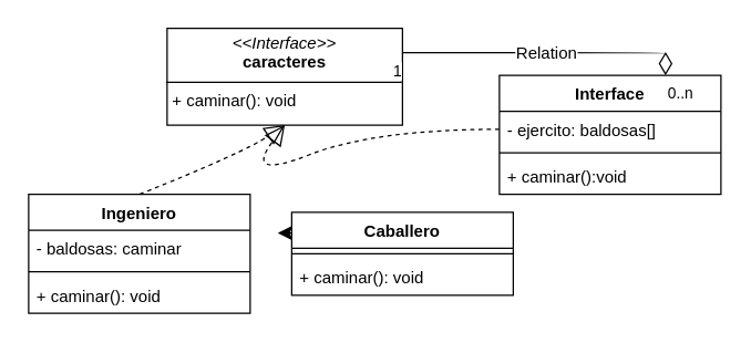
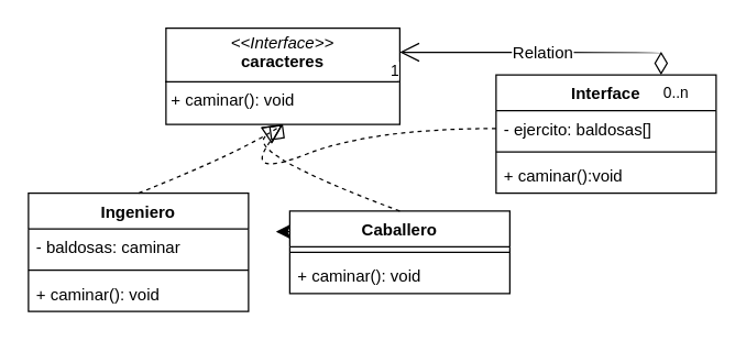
  <mxCell id="0" />
  <mxCell id="1" parent="0" />
  <mxCell id="2" value="&lt;p style=&quot;margin:0px;margin-top:4px;text-align:center;&quot;&gt;&lt;i&gt;&amp;lt;&amp;lt;Interface&amp;gt;&amp;gt;&lt;/i&gt;&lt;br&gt;&lt;b&gt;caracteres&lt;/b&gt;&lt;/p&gt;&lt;hr size=&quot;1&quot; style=&quot;border-style:solid;&quot;&gt;&lt;p style=&quot;margin:0px;margin-left:4px;&quot;&gt;+ caminar(): void&lt;/p&gt;" style="verticalAlign=top;align=left;overflow=fill;html=1;whiteSpace=wrap;" vertex="1" parent="1"><mxGeometry x="120" y="20" width="170" height="70" as="geometry" /></mxCell>
  <mxCell id="3" value="Ingeniero" style="swimlane;fontStyle=1;align=center;verticalAlign=top;childLayout=stackLayout;horizontal=1;startSize=26;horizontalStack=0;resizeParent=1;resizeParentMax=0;resizeLast=0;collapsible=1;marginBottom=0;whiteSpace=wrap;html=1;" vertex="1" parent="1"><mxGeometry x="20" y="140" width="160" height="86" as="geometry" /></mxCell>
  <mxCell id="4" value="- baldosas: caminar" style="text;strokeColor=none;fillColor=none;align=left;verticalAlign=top;spacingLeft=4;spacingRight=4;overflow=hidden;rotatable=0;points=[[0,0.5],[1,0.5]];portConstraint=eastwest;whiteSpace=wrap;html=1;" vertex="1" parent="3"><mxGeometry y="26" width="160" height="26" as="geometry" /></mxCell>
  <mxCell id="5" value="" style="line;strokeWidth=1;fillColor=none;align=left;verticalAlign=middle;spacingTop=-1;spacingLeft=3;spacingRight=3;rotatable=0;labelPosition=right;points=[];portConstraint=eastwest;strokeColor=inherit;" vertex="1" parent="3"><mxGeometry y="52" width="160" height="8" as="geometry" /></mxCell>
  <mxCell id="6" value="+ caminar(): void" style="text;strokeColor=none;fillColor=none;align=left;verticalAlign=top;spacingLeft=4;spacingRight=4;overflow=hidden;rotatable=0;points=[[0,0.5],[1,0.5]];portConstraint=eastwest;whiteSpace=wrap;html=1;" vertex="1" parent="3"><mxGeometry y="60" width="160" height="26" as="geometry" /></mxCell>
  <mxCell id="7" style="edgeStyle=none;curved=1;rounded=0;orthogonalLoop=1;jettySize=auto;html=1;exitX=0;exitY=0.25;exitDx=0;exitDy=0;fontSize=12;startSize=8;endSize=8;" edge="1" parent="1" source="8"><mxGeometry relative="1" as="geometry"><mxPoint x="200" y="168" as="targetPoint" /></mxGeometry></mxCell>
  <mxCell id="8" value="Caballero" style="swimlane;fontStyle=1;align=center;verticalAlign=top;childLayout=stackLayout;horizontal=1;startSize=26;horizontalStack=0;resizeParent=1;resizeParentMax=0;resizeLast=0;collapsible=1;marginBottom=0;whiteSpace=wrap;html=1;" vertex="1" parent="1"><mxGeometry x="210" y="153" width="160" height="60" as="geometry" /></mxCell>
  <mxCell id="9" value="" style="line;strokeWidth=1;fillColor=none;align=left;verticalAlign=middle;spacingTop=-1;spacingLeft=3;spacingRight=3;rotatable=0;labelPosition=right;points=[];portConstraint=eastwest;strokeColor=inherit;" vertex="1" parent="8"><mxGeometry y="26" width="160" height="8" as="geometry" /></mxCell>
  <mxCell id="10" value="+ caminar(): void" style="text;strokeColor=none;fillColor=none;align=left;verticalAlign=top;spacingLeft=4;spacingRight=4;overflow=hidden;rotatable=0;points=[[0,0.5],[1,0.5]];portConstraint=eastwest;whiteSpace=wrap;html=1;" vertex="1" parent="8"><mxGeometry y="34" width="160" height="26" as="geometry" /></mxCell>
  <mxCell id="11" value="Interface" style="swimlane;fontStyle=1;align=center;verticalAlign=top;childLayout=stackLayout;horizontal=1;startSize=26;horizontalStack=0;resizeParent=1;resizeParentMax=0;resizeLast=0;collapsible=1;marginBottom=0;whiteSpace=wrap;html=1;" vertex="1" parent="1"><mxGeometry x="360" y="54" width="160" height="86" as="geometry" /></mxCell>
  <mxCell id="12" value="- ejercito: baldosas[]" style="text;strokeColor=none;fillColor=none;align=left;verticalAlign=top;spacingLeft=4;spacingRight=4;overflow=hidden;rotatable=0;points=[[0,0.5],[1,0.5]];portConstraint=eastwest;whiteSpace=wrap;html=1;" vertex="1" parent="11"><mxGeometry y="26" width="160" height="26" as="geometry" /></mxCell>
  <mxCell id="13" value="" style="line;strokeWidth=1;fillColor=none;align=left;verticalAlign=middle;spacingTop=-1;spacingLeft=3;spacingRight=3;rotatable=0;labelPosition=right;points=[];portConstraint=eastwest;strokeColor=inherit;" vertex="1" parent="11"><mxGeometry y="52" width="160" height="8" as="geometry" /></mxCell>
  <mxCell id="14" value="+ caminar():void" style="text;strokeColor=none;fillColor=none;align=left;verticalAlign=top;spacingLeft=4;spacingRight=4;overflow=hidden;rotatable=0;points=[[0,0.5],[1,0.5]];portConstraint=eastwest;whiteSpace=wrap;html=1;" vertex="1" parent="11"><mxGeometry y="60" width="160" height="26" as="geometry" /></mxCell>
- <mxCell id="15" value="Relation" style="endArrow=none;html=1;endSize=12;startArrow=diamondThin;startSize=14;startFill=0;edgeStyle=orthogonalEdgeStyle;rounded=0;fontSize=12;curved=1;exitX=0.75;exitY=0;exitDx=0;exitDy=0;entryX=1;entryY=0.25;entryDx=0;entryDy=0;" edge="1" parent="1" source="11" target="2"><mxGeometry relative="1" as="geometry"><mxPoint x="220" y="190" as="sourcePoint" /><mxPoint x="380" y="190" as="targetPoint" /></mxGeometry></mxCell>
+ <mxCell id="15" value="Relation" style="endArrow=open;html=1;endSize=12;startArrow=diamondThin;startSize=14;startFill=0;edgeStyle=orthogonalEdgeStyle;rounded=0;fontSize=12;curved=1;exitX=0.75;exitY=0;exitDx=0;exitDy=0;entryX=1;entryY=0.25;entryDx=0;entryDy=0;" edge="1" parent="1" source="11" target="2"><mxGeometry relative="1" as="geometry"><mxPoint x="220" y="190" as="sourcePoint" /><mxPoint x="380" y="190" as="targetPoint" /></mxGeometry></mxCell>
  <mxCell id="16" value="0..n" style="edgeLabel;resizable=0;html=1;align=left;verticalAlign=top;" connectable="0" vertex="1" parent="15"><mxGeometry x="-1" relative="1" as="geometry" /></mxCell>
  <mxCell id="17" value="1" style="edgeLabel;resizable=0;html=1;align=right;verticalAlign=top;" connectable="0" vertex="1" parent="15"><mxGeometry x="1" relative="1" as="geometry" /></mxCell>
- <mxCell id="18" value="" style="endArrow=block;dashed=1;endFill=0;endSize=12;html=1;rounded=0;fontSize=12;curved=1;exitX=0;exitY=0.5;exitDx=0;exitDy=0;entryX=0.5;entryY=1;entryDx=0;entryDy=0;" edge="1" parent="1" source="12" target="2"><mxGeometry width="160" relative="1" as="geometry"><mxPoint x="220" y="190" as="sourcePoint" /><mxPoint x="380" y="190" as="targetPoint" /><Array as="points"><mxPoint x="270" y="93" /><mxPoint x="175" y="130" /></Array></mxGeometry></mxCell>
- <mxCell id="19" value="" style="endArrow=block;dashed=1;endFill=0;endSize=12;html=1;rounded=0;fontSize=12;curved=1;exitX=0.5;exitY=0;exitDx=0;exitDy=0;entryX=0.5;entryY=1;entryDx=0;entryDy=0;" edge="1" parent="1" source="3" target="2"><mxGeometry width="160" relative="1" as="geometry"><mxPoint x="220" y="190" as="sourcePoint" /><mxPoint x="380" y="190" as="targetPoint" /><Array as="points"><mxPoint x="175" y="110" /></Array></mxGeometry></mxCell>
+ <mxCell id="18" value="" style="endArrow=diamond;dashed=1;endFill=0;endSize=12;html=1;rounded=0;fontSize=12;curved=1;exitX=0;exitY=0.5;exitDx=0;exitDy=0;entryX=0.5;entryY=1;entryDx=0;entryDy=0;" edge="1" parent="1" source="12" target="2"><mxGeometry width="160" relative="1" as="geometry"><mxPoint x="220" y="190" as="sourcePoint" /><mxPoint x="380" y="190" as="targetPoint" /><Array as="points"><mxPoint x="270" y="93" /><mxPoint x="175" y="130" /></Array></mxGeometry></mxCell>
+ <mxCell id="19" value="" style="endArrow=open;dashed=1;endFill=0;endSize=12;html=1;rounded=0;fontSize=12;curved=1;exitX=0.5;exitY=0;exitDx=0;exitDy=0;entryX=0.5;entryY=1;entryDx=0;entryDy=0;" edge="1" parent="1" source="3" target="2"><mxGeometry width="160" relative="1" as="geometry"><mxPoint x="220" y="190" as="sourcePoint" /><mxPoint x="380" y="190" as="targetPoint" /><Array as="points"><mxPoint x="175" y="110" /></Array></mxGeometry></mxCell>
+ <mxCell id="20" value="" style="endArrow=block;dashed=1;endFill=0;endSize=12;html=1;rounded=0;fontSize=12;curved=1;exitX=0.5;exitY=0;exitDx=0;exitDy=0;entryX=0.5;entryY=1;entryDx=0;entryDy=0;" edge="1" parent="1" source="8" target="2"><mxGeometry width="160" relative="1" as="geometry"><mxPoint x="120" y="190" as="sourcePoint" /><mxPoint x="280" y="190" as="targetPoint" /><Array as="points"><mxPoint x="175" y="110" /></Array></mxGeometry></mxCell>
